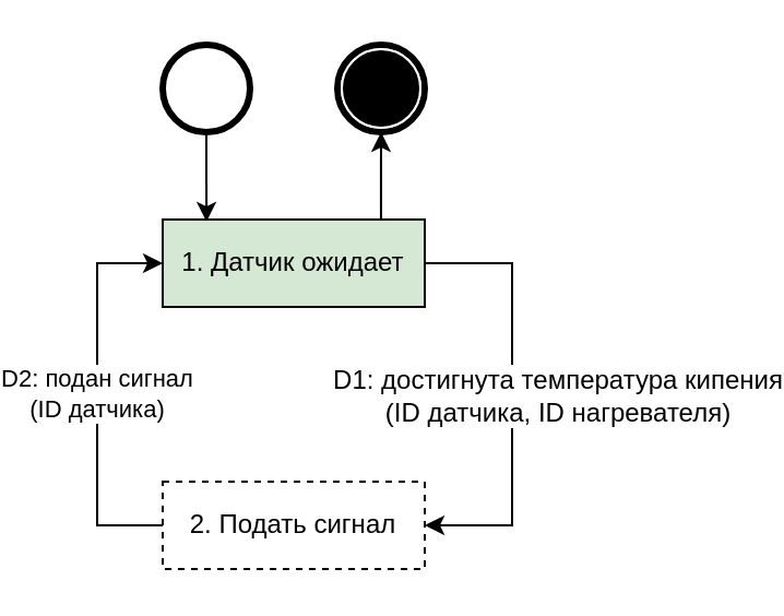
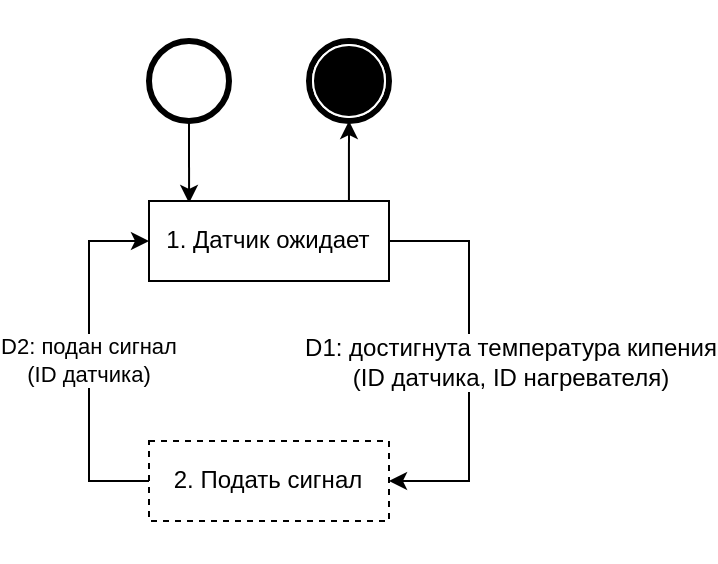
  <mxCell id="0" />
  <mxCell id="1" parent="0" />
  <mxCell id="2" style="edgeStyle=orthogonalEdgeStyle;rounded=0;orthogonalLoop=1;jettySize=auto;html=1;exitX=0.5;exitY=1;exitDx=0;exitDy=0;entryX=0.167;entryY=0.025;entryDx=0;entryDy=0;entryPerimeter=0;" parent="1" source="3" target="8" edge="1"><mxGeometry relative="1" as="geometry" /></mxCell>
  <mxCell id="3" value="" style="shape=mxgraph.bpmn.shape;html=1;verticalLabelPosition=bottom;labelBackgroundColor=#ffffff;verticalAlign=top;align=center;perimeter=ellipsePerimeter;outlineConnect=0;outline=end;symbol=general;" parent="1" vertex="1"><mxGeometry x="50" y="20" width="40" height="40" as="geometry" /></mxCell>
  <mxCell id="4" style="edgeStyle=orthogonalEdgeStyle;rounded=0;orthogonalLoop=1;jettySize=auto;html=1;entryX=0.5;entryY=1;entryDx=0;entryDy=0;exitX=0.833;exitY=0.025;exitDx=0;exitDy=0;exitPerimeter=0;" parent="1" source="8" target="5" edge="1"><mxGeometry relative="1" as="geometry"><mxPoint x="180" y="80" as="sourcePoint" /></mxGeometry></mxCell>
  <mxCell id="5" value="" style="shape=mxgraph.bpmn.shape;html=1;verticalLabelPosition=bottom;labelBackgroundColor=#ffffff;verticalAlign=top;align=center;perimeter=ellipsePerimeter;outlineConnect=0;outline=end;symbol=terminate;" parent="1" vertex="1"><mxGeometry x="130" y="20" width="40" height="40" as="geometry" /></mxCell>
  <mxCell id="6" style="edgeStyle=orthogonalEdgeStyle;rounded=0;orthogonalLoop=1;jettySize=auto;html=1;exitX=1;exitY=0.5;exitDx=0;exitDy=0;entryX=1;entryY=0.5;entryDx=0;entryDy=0;" parent="1" source="8" target="9" edge="1"><mxGeometry relative="1" as="geometry"><Array as="points"><mxPoint x="210" y="120" /><mxPoint x="210" y="240" /></Array></mxGeometry></mxCell>
  <mxCell id="7" value="D1: достигнута температура кипения&lt;br&gt;(ID датчика, ID нагревателя)&lt;br&gt;" style="text;html=1;resizable=0;points=[];align=center;verticalAlign=middle;labelBackgroundColor=#ffffff;" parent="6" vertex="1" connectable="0"><mxGeometry x="-0.025" relative="1" as="geometry"><mxPoint x="20" y="2" as="offset" /></mxGeometry></mxCell>
- <mxCell id="8" value="1. Датчик ожидает" style="rounded=0;whiteSpace=wrap;html=1;fillColor=#d5e8d4;" parent="1" vertex="1"><mxGeometry x="50" y="100" width="120" height="40" as="geometry" /></mxCell>
+ <mxCell id="8" value="1. Датчик ожидает" style="rounded=0;whiteSpace=wrap;html=1;" parent="1" vertex="1"><mxGeometry x="50" y="100" width="120" height="40" as="geometry" /></mxCell>
  <mxCell id="9" value="2. Подать сигнал" style="rounded=0;whiteSpace=wrap;html=1;dashed=1;" parent="1" vertex="1"><mxGeometry x="50" y="220" width="120" height="40" as="geometry" /></mxCell>
  <mxCell id="10" value="D2: подан сигнал&lt;br&gt;(ID датчика)&lt;br&gt;" style="edgeStyle=orthogonalEdgeStyle;rounded=0;orthogonalLoop=1;jettySize=auto;html=1;entryX=0;entryY=0.5;entryDx=0;entryDy=0;exitX=0;exitY=0.5;exitDx=0;exitDy=0;" parent="1" source="9" target="8" edge="1"><mxGeometry relative="1" as="geometry"><mxPoint as="offset" /><mxPoint x="-10" y="240" as="sourcePoint" /><Array as="points"><mxPoint x="20" y="240" /><mxPoint x="20" y="120" /></Array></mxGeometry></mxCell>
